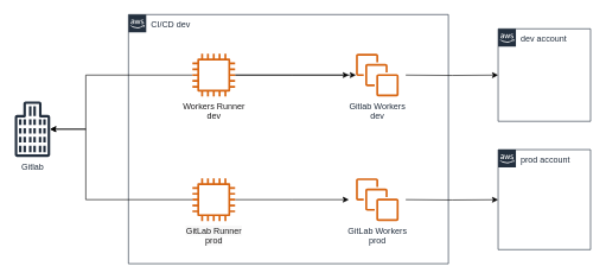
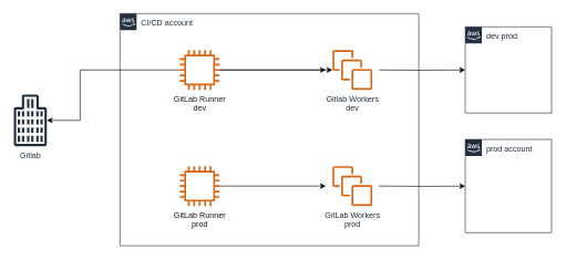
  <mxCell id="0" />
  <mxCell id="1" parent="0" />
- <mxCell id="2" value="CI/CD dev" style="points=[[0,0],[0.25,0],[0.5,0],[0.75,0],[1,0],[1,0.25],[1,0.5],[1,0.75],[1,1],[0.75,1],[0.5,1],[0.25,1],[0,1],[0,0.75],[0,0.5],[0,0.25]];outlineConnect=0;gradientColor=none;html=1;whiteSpace=wrap;fontSize=12;fontStyle=0;shape=mxgraph.aws4.group;grIcon=mxgraph.aws4.group_aws_cloud_alt;strokeColor=#232F3E;fillColor=none;verticalAlign=top;align=left;spacingLeft=30;fontColor=#232F3E;dashed=0;" parent="1" vertex="1"><mxGeometry x="180" y="20" width="450" height="350" as="geometry" /></mxCell>
- <mxCell id="3" value="dev account" style="points=[[0,0],[0.25,0],[0.5,0],[0.75,0],[1,0],[1,0.25],[1,0.5],[1,0.75],[1,1],[0.75,1],[0.5,1],[0.25,1],[0,1],[0,0.75],[0,0.5],[0,0.25]];outlineConnect=0;gradientColor=none;html=1;whiteSpace=wrap;fontSize=12;fontStyle=0;shape=mxgraph.aws4.group;grIcon=mxgraph.aws4.group_aws_cloud_alt;strokeColor=#232F3E;fillColor=none;verticalAlign=top;align=left;spacingLeft=30;fontColor=#232F3E;dashed=0;" parent="1" vertex="1"><mxGeometry x="700" y="40" width="130" height="130" as="geometry" /></mxCell>
+ <mxCell id="2" value="CI/CD account" style="points=[[0,0],[0.25,0],[0.5,0],[0.75,0],[1,0],[1,0.25],[1,0.5],[1,0.75],[1,1],[0.75,1],[0.5,1],[0.25,1],[0,1],[0,0.75],[0,0.5],[0,0.25]];outlineConnect=0;gradientColor=none;html=1;whiteSpace=wrap;fontSize=12;fontStyle=0;shape=mxgraph.aws4.group;grIcon=mxgraph.aws4.group_aws_cloud_alt;strokeColor=#232F3E;fillColor=none;verticalAlign=top;align=left;spacingLeft=30;fontColor=#232F3E;dashed=0;" parent="1" vertex="1"><mxGeometry x="180" y="20" width="450" height="350" as="geometry" /></mxCell>
+ <mxCell id="3" value="dev prod" style="points=[[0,0],[0.25,0],[0.5,0],[0.75,0],[1,0],[1,0.25],[1,0.5],[1,0.75],[1,1],[0.75,1],[0.5,1],[0.25,1],[0,1],[0,0.75],[0,0.5],[0,0.25]];outlineConnect=0;gradientColor=none;html=1;whiteSpace=wrap;fontSize=12;fontStyle=0;shape=mxgraph.aws4.group;grIcon=mxgraph.aws4.group_aws_cloud_alt;strokeColor=#232F3E;fillColor=none;verticalAlign=top;align=left;spacingLeft=30;fontColor=#232F3E;dashed=0;" parent="1" vertex="1"><mxGeometry x="700" y="40" width="130" height="130" as="geometry" /></mxCell>
  <mxCell id="4" value="prod account" style="points=[[0,0],[0.25,0],[0.5,0],[0.75,0],[1,0],[1,0.25],[1,0.5],[1,0.75],[1,1],[0.75,1],[0.5,1],[0.25,1],[0,1],[0,0.75],[0,0.5],[0,0.25]];outlineConnect=0;gradientColor=none;html=1;whiteSpace=wrap;fontSize=12;fontStyle=0;shape=mxgraph.aws4.group;grIcon=mxgraph.aws4.group_aws_cloud_alt;strokeColor=#232F3E;fillColor=none;verticalAlign=top;align=left;spacingLeft=30;fontColor=#232F3E;dashed=0;" parent="1" vertex="1"><mxGeometry x="700" y="209.75" width="130" height="140.5" as="geometry" /></mxCell>
  <mxCell id="5" value="Gitlab" style="outlineConnect=0;fontColor=#232F3E;gradientColor=none;fillColor=#232F3E;strokeColor=none;dashed=0;verticalLabelPosition=bottom;verticalAlign=top;align=center;html=1;fontSize=12;fontStyle=0;aspect=fixed;pointerEvents=1;shape=mxgraph.aws4.office_building;" parent="1" vertex="1"><mxGeometry x="20" y="142" width="50" height="78" as="geometry" /></mxCell>
  <mxCell id="6" style="edgeStyle=orthogonalEdgeStyle;rounded=0;orthogonalLoop=1;jettySize=auto;html=1;" parent="1" source="9" edge="1"><mxGeometry relative="1" as="geometry"><mxPoint x="490" y="105" as="targetPoint" /></mxGeometry></mxCell>
  <mxCell id="7" style="edgeStyle=orthogonalEdgeStyle;rounded=0;orthogonalLoop=1;jettySize=auto;html=1;" parent="1" source="9" target="5" edge="1"><mxGeometry relative="1" as="geometry"><Array as="points"><mxPoint x="120" y="105" /><mxPoint x="120" y="181" /></Array></mxGeometry></mxCell>
  <mxCell id="8" value="" style="edgeStyle=orthogonalEdgeStyle;rounded=0;orthogonalLoop=1;jettySize=auto;html=1;" edge="1" parent="1" source="9" target="14"><mxGeometry relative="1" as="geometry" /></mxCell>
- <mxCell id="9" value="&lt;span style=&quot;color: rgb(29 , 28 , 29) ; text-align: left ; background-color: rgb(255 , 255 , 255)&quot;&gt;&lt;font style=&quot;font-size: 12px&quot;&gt;Workers Runner&lt;br&gt;dev&lt;/font&gt;&lt;/span&gt;" style="outlineConnect=0;fontColor=#232F3E;gradientColor=none;fillColor=#D86613;strokeColor=none;dashed=0;verticalLabelPosition=bottom;verticalAlign=top;align=center;html=1;fontSize=12;fontStyle=0;aspect=fixed;pointerEvents=1;shape=mxgraph.aws4.instance2;" parent="1" vertex="1"><mxGeometry x="270" y="75" width="60" height="60" as="geometry" /></mxCell>
+ <mxCell id="9" value="&lt;span style=&quot;color: rgb(29 , 28 , 29) ; text-align: left ; background-color: rgb(255 , 255 , 255)&quot;&gt;&lt;font style=&quot;font-size: 12px&quot;&gt;GitLab Runner&lt;br&gt;dev&lt;/font&gt;&lt;/span&gt;" style="outlineConnect=0;fontColor=#232F3E;gradientColor=none;fillColor=#D86613;strokeColor=none;dashed=0;verticalLabelPosition=bottom;verticalAlign=top;align=center;html=1;fontSize=12;fontStyle=0;aspect=fixed;pointerEvents=1;shape=mxgraph.aws4.instance2;" parent="1" vertex="1"><mxGeometry x="270" y="75" width="60" height="60" as="geometry" /></mxCell>
  <mxCell id="10" style="edgeStyle=orthogonalEdgeStyle;rounded=0;orthogonalLoop=1;jettySize=auto;html=1;" parent="1" source="12" edge="1"><mxGeometry relative="1" as="geometry"><mxPoint x="490" y="280" as="targetPoint" /></mxGeometry></mxCell>
- <mxCell id="11" style="edgeStyle=orthogonalEdgeStyle;rounded=0;orthogonalLoop=1;jettySize=auto;html=1;" parent="1" source="12" target="5" edge="1"><mxGeometry relative="1" as="geometry"><Array as="points"><mxPoint x="120" y="280" /><mxPoint x="120" y="181" /></Array></mxGeometry></mxCell>
  <mxCell id="12" value="&lt;span style=&quot;color: rgb(29 , 28 , 29) ; text-align: left ; background-color: rgb(248 , 248 , 248)&quot;&gt;&lt;font style=&quot;font-size: 12px&quot;&gt;GitLab Runner&lt;br&gt;prod&lt;/font&gt;&lt;/span&gt;" style="outlineConnect=0;fontColor=#232F3E;gradientColor=none;fillColor=#D86613;strokeColor=none;dashed=0;verticalLabelPosition=bottom;verticalAlign=top;align=center;html=1;fontSize=12;fontStyle=0;aspect=fixed;pointerEvents=1;shape=mxgraph.aws4.instance2;" parent="1" vertex="1"><mxGeometry x="270" y="250" width="60" height="60" as="geometry" /></mxCell>
  <mxCell id="13" style="edgeStyle=orthogonalEdgeStyle;rounded=0;orthogonalLoop=1;jettySize=auto;html=1;entryX=0;entryY=0.5;entryDx=0;entryDy=0;" parent="1" target="3" edge="1"><mxGeometry relative="1" as="geometry"><mxPoint x="570" y="105" as="sourcePoint" /></mxGeometry></mxCell>
  <mxCell id="14" value="Gitlab Workers&lt;br&gt;dev" style="outlineConnect=0;fontColor=#232F3E;gradientColor=none;fillColor=#D86613;strokeColor=none;dashed=0;verticalLabelPosition=bottom;verticalAlign=top;align=center;html=1;fontSize=12;fontStyle=0;aspect=fixed;pointerEvents=1;shape=mxgraph.aws4.instances;" parent="1" vertex="1"><mxGeometry x="500" y="75" width="60" height="60" as="geometry" /></mxCell>
  <mxCell id="15" style="edgeStyle=orthogonalEdgeStyle;rounded=0;orthogonalLoop=1;jettySize=auto;html=1;" parent="1" target="4" edge="1"><mxGeometry relative="1" as="geometry"><mxPoint x="570" y="280" as="sourcePoint" /></mxGeometry></mxCell>
  <mxCell id="16" value="GitLab Workers&lt;br&gt;prod" style="outlineConnect=0;fontColor=#232F3E;gradientColor=none;fillColor=#D86613;strokeColor=none;dashed=0;verticalLabelPosition=bottom;verticalAlign=top;align=center;html=1;fontSize=12;fontStyle=0;aspect=fixed;pointerEvents=1;shape=mxgraph.aws4.instances;" parent="1" vertex="1"><mxGeometry x="500" y="250" width="60" height="60" as="geometry" /></mxCell>
